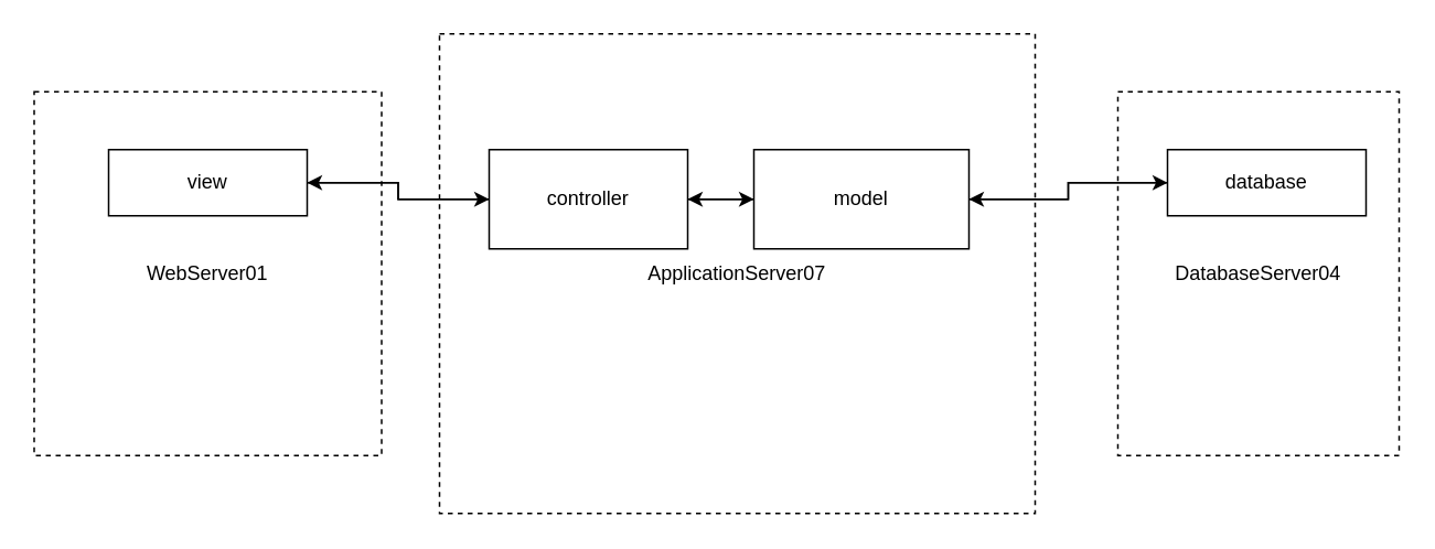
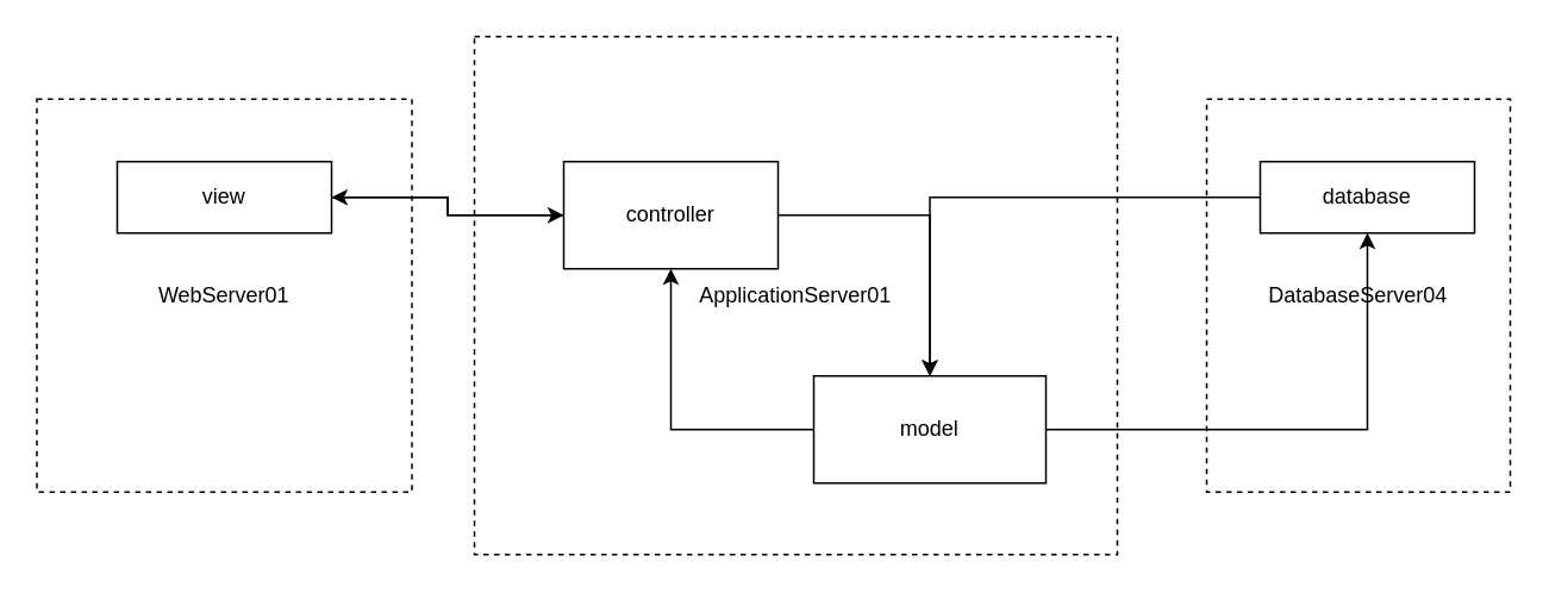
  <mxCell id="0" />
  <mxCell id="1" parent="0" />
  <mxCell id="2" value="DatabaseServer04" style="rounded=0;whiteSpace=wrap;html=1;dashed=1;" vertex="1" parent="1"><mxGeometry x="675" y="55" width="170" height="220" as="geometry" /></mxCell>
  <mxCell id="3" value="WebServer01" style="rounded=0;whiteSpace=wrap;html=1;dashed=1;" vertex="1" parent="1"><mxGeometry x="20" y="55" width="210" height="220" as="geometry" /></mxCell>
- <mxCell id="4" value="ApplicationServer07" style="rounded=0;whiteSpace=wrap;html=1;dashed=1;" vertex="1" parent="1"><mxGeometry x="265" y="20" width="360" height="290" as="geometry" /></mxCell>
+ <mxCell id="4" value="ApplicationServer01" style="rounded=0;whiteSpace=wrap;html=1;dashed=1;" vertex="1" parent="1"><mxGeometry x="265" y="20" width="360" height="290" as="geometry" /></mxCell>
  <mxCell id="5" style="edgeStyle=orthogonalEdgeStyle;rounded=0;orthogonalLoop=1;jettySize=auto;html=1;" edge="1" parent="1" source="6" target="9"><mxGeometry relative="1" as="geometry" /></mxCell>
  <mxCell id="6" value="view" style="rounded=0;whiteSpace=wrap;html=1;" vertex="1" parent="1"><mxGeometry x="65" y="90" width="120" height="40" as="geometry" /></mxCell>
  <mxCell id="7" style="edgeStyle=orthogonalEdgeStyle;rounded=0;orthogonalLoop=1;jettySize=auto;html=1;" edge="1" parent="1" source="9" target="12"><mxGeometry relative="1" as="geometry" /></mxCell>
  <mxCell id="8" style="edgeStyle=orthogonalEdgeStyle;rounded=0;orthogonalLoop=1;jettySize=auto;html=1;" edge="1" parent="1" source="9" target="6"><mxGeometry relative="1" as="geometry" /></mxCell>
- <mxCell id="9" value="controller" style="rounded=0;whiteSpace=wrap;html=1;" vertex="1" parent="1"><mxGeometry x="295" y="90" width="120" height="60" as="geometry" /></mxCell>
+ <mxCell id="9" value="controller" style="rounded=0;whiteSpace=wrap;html=1;" vertex="1" parent="1"><mxGeometry x="315" y="90" width="120" height="60" as="geometry" /></mxCell>
  <mxCell id="10" style="edgeStyle=orthogonalEdgeStyle;rounded=0;orthogonalLoop=1;jettySize=auto;html=1;" edge="1" parent="1" source="12" target="14"><mxGeometry relative="1" as="geometry" /></mxCell>
  <mxCell id="11" style="edgeStyle=orthogonalEdgeStyle;rounded=0;orthogonalLoop=1;jettySize=auto;html=1;" edge="1" parent="1" source="12" target="9"><mxGeometry relative="1" as="geometry" /></mxCell>
- <mxCell id="12" value="model" style="rounded=0;whiteSpace=wrap;html=1;" vertex="1" parent="1"><mxGeometry x="455" y="90" width="130" height="60" as="geometry" /></mxCell>
+ <mxCell id="12" value="model" style="rounded=0;whiteSpace=wrap;html=1;" vertex="1" parent="1"><mxGeometry x="455" y="210" width="130" height="60" as="geometry" /></mxCell>
  <mxCell id="13" style="edgeStyle=orthogonalEdgeStyle;rounded=0;orthogonalLoop=1;jettySize=auto;html=1;" edge="1" parent="1" source="14" target="12"><mxGeometry relative="1" as="geometry" /></mxCell>
  <mxCell id="14" value="database" style="rounded=0;whiteSpace=wrap;html=1;" vertex="1" parent="1"><mxGeometry x="705" y="90" width="120" height="40" as="geometry" /></mxCell>
